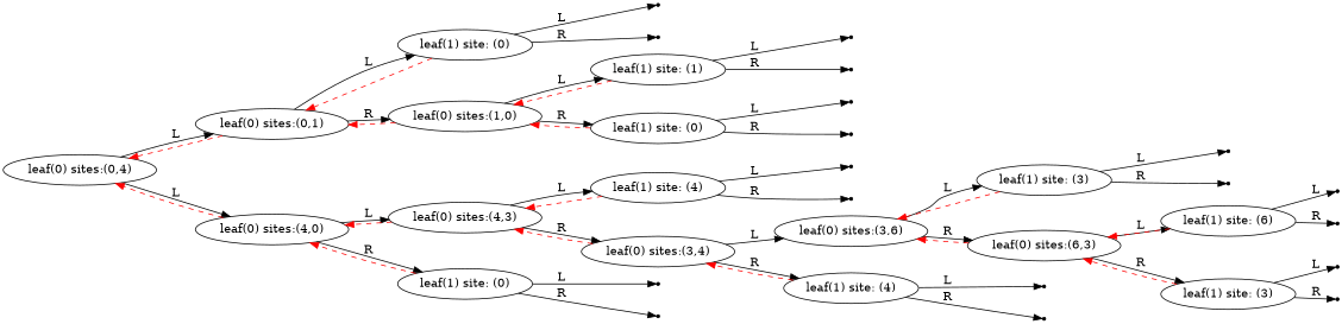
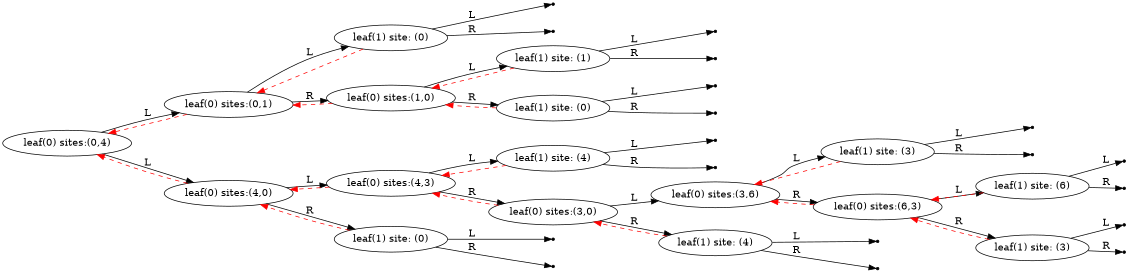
  digraph {
    rankdir=LR
    node [shape=point]
    n1 [label="leaf(0) sites:(0,4)" shape=""]
    n2 [label="leaf(0) sites:(0,1)" shape=""]
    n3 [label="leaf(0) sites:(4,0)" shape=""]
    n4 [label="leaf(1) site: (0)" shape=""]
    n5 [label="leaf(0) sites:(1,0)" shape=""]
    n6 [label="leaf(0) sites:(4,3)" shape=""]
    n7 [label="leaf(1) site: (0)" shape=""]
    nullptr_l_295808629
    nullptr_r_295808629
    n10 [label="leaf(1) site: (1)" shape=""]
    n11 [label="leaf(1) site: (0)" shape=""]
    nullptr_l_371534112
    nullptr_r_371534112
    nullptr_l_331818274
    nullptr_r_331818274
    n16 [label="leaf(1) site: (4)" shape=""]
-   n17 [label="leaf(0) sites:(3,4)" shape=""]
+   n17 [label="leaf(0) sites:(3,0)" shape=""]
    nullptr_l_245246554
    nullptr_r_245246554
    nullptr_l_11454308
    nullptr_r_11454308
    n22 [label="leaf(0) sites:(3,6)" shape=""]
    n23 [label="leaf(1) site: (4)" shape=""]
    n24 [label="leaf(1) site: (3)" shape=""]
    n25 [label="leaf(0) sites:(6,3)" shape=""]
    nullptr_l_592327759
    nullptr_r_592327759
    nullptr_l_611115389
    nullptr_r_611115389
    n30 [label="leaf(1) site: (6)" shape=""]
    n31 [label="leaf(1) site: (3)" shape=""]
    nullptr_l_1210384918
    nullptr_r_1210384918
    nullptr_l_447201866
    nullptr_r_447201866
    n1 -> n2 [label=L]
    n1 -> n3 [label=L]
    n2 -> n1 [color=red style=dashed]
    n2 -> n4 [label=L]
    n2 -> n5 [label=R]
    n3 -> n1 [color=red style=dashed]
    n3 -> n6 [label=L]
    n3 -> n7 [label=R]
    n4 -> n2 [color=red style=dashed]
    n4 -> nullptr_l_295808629 [label=L]
    n4 -> nullptr_r_295808629 [label=R]
    n5 -> n2 [color=red style=dashed]
    n5 -> n10 [label=L]
    n5 -> n11 [label=R]
    n6 -> n3 [color=red style=dashed]
    n6 -> n16 [label=L]
    n6 -> n17 [label=R]
    n7 -> n3 [color=red style=dashed]
    n7 -> nullptr_l_245246554 [label=L]
    n7 -> nullptr_r_245246554 [label=R]
    n10 -> n5 [color=red style=dashed]
    n10 -> nullptr_l_371534112 [label=L]
    n10 -> nullptr_r_371534112 [label=R]
    n11 -> n5 [color=red style=dashed]
    n11 -> nullptr_l_331818274 [label=L]
    n11 -> nullptr_r_331818274 [label=R]
    n16 -> n6 [color=red style=dashed]
    n16 -> nullptr_l_11454308 [label=L]
    n16 -> nullptr_r_11454308 [label=R]
    n17 -> n6 [color=red style=dashed]
    n17 -> n22 [label=L]
    n17 -> n23 [label=R]
    n22 -> n24 [label=L]
    n22 -> n25 [label=R]
    n23 -> n17 [color=red style=dashed]
    n23 -> nullptr_l_592327759 [label=L]
    n23 -> nullptr_r_592327759 [label=R]
    n24 -> n22 [color=red style=dashed]
    n24 -> nullptr_l_611115389 [label=L]
    n24 -> nullptr_r_611115389 [label=R]
    n25 -> n22 [color=red style=dashed]
    n25 -> n30 [label=L]
    n25 -> n31 [label=R]
    n30 -> n25 [color=red style=dashed]
    n30 -> nullptr_l_1210384918 [label=L]
    n30 -> nullptr_r_1210384918 [label=R]
    n31 -> n25 [color=red style=dashed]
    n31 -> nullptr_l_447201866 [label=L]
    n31 -> nullptr_r_447201866 [label=R]
  }
